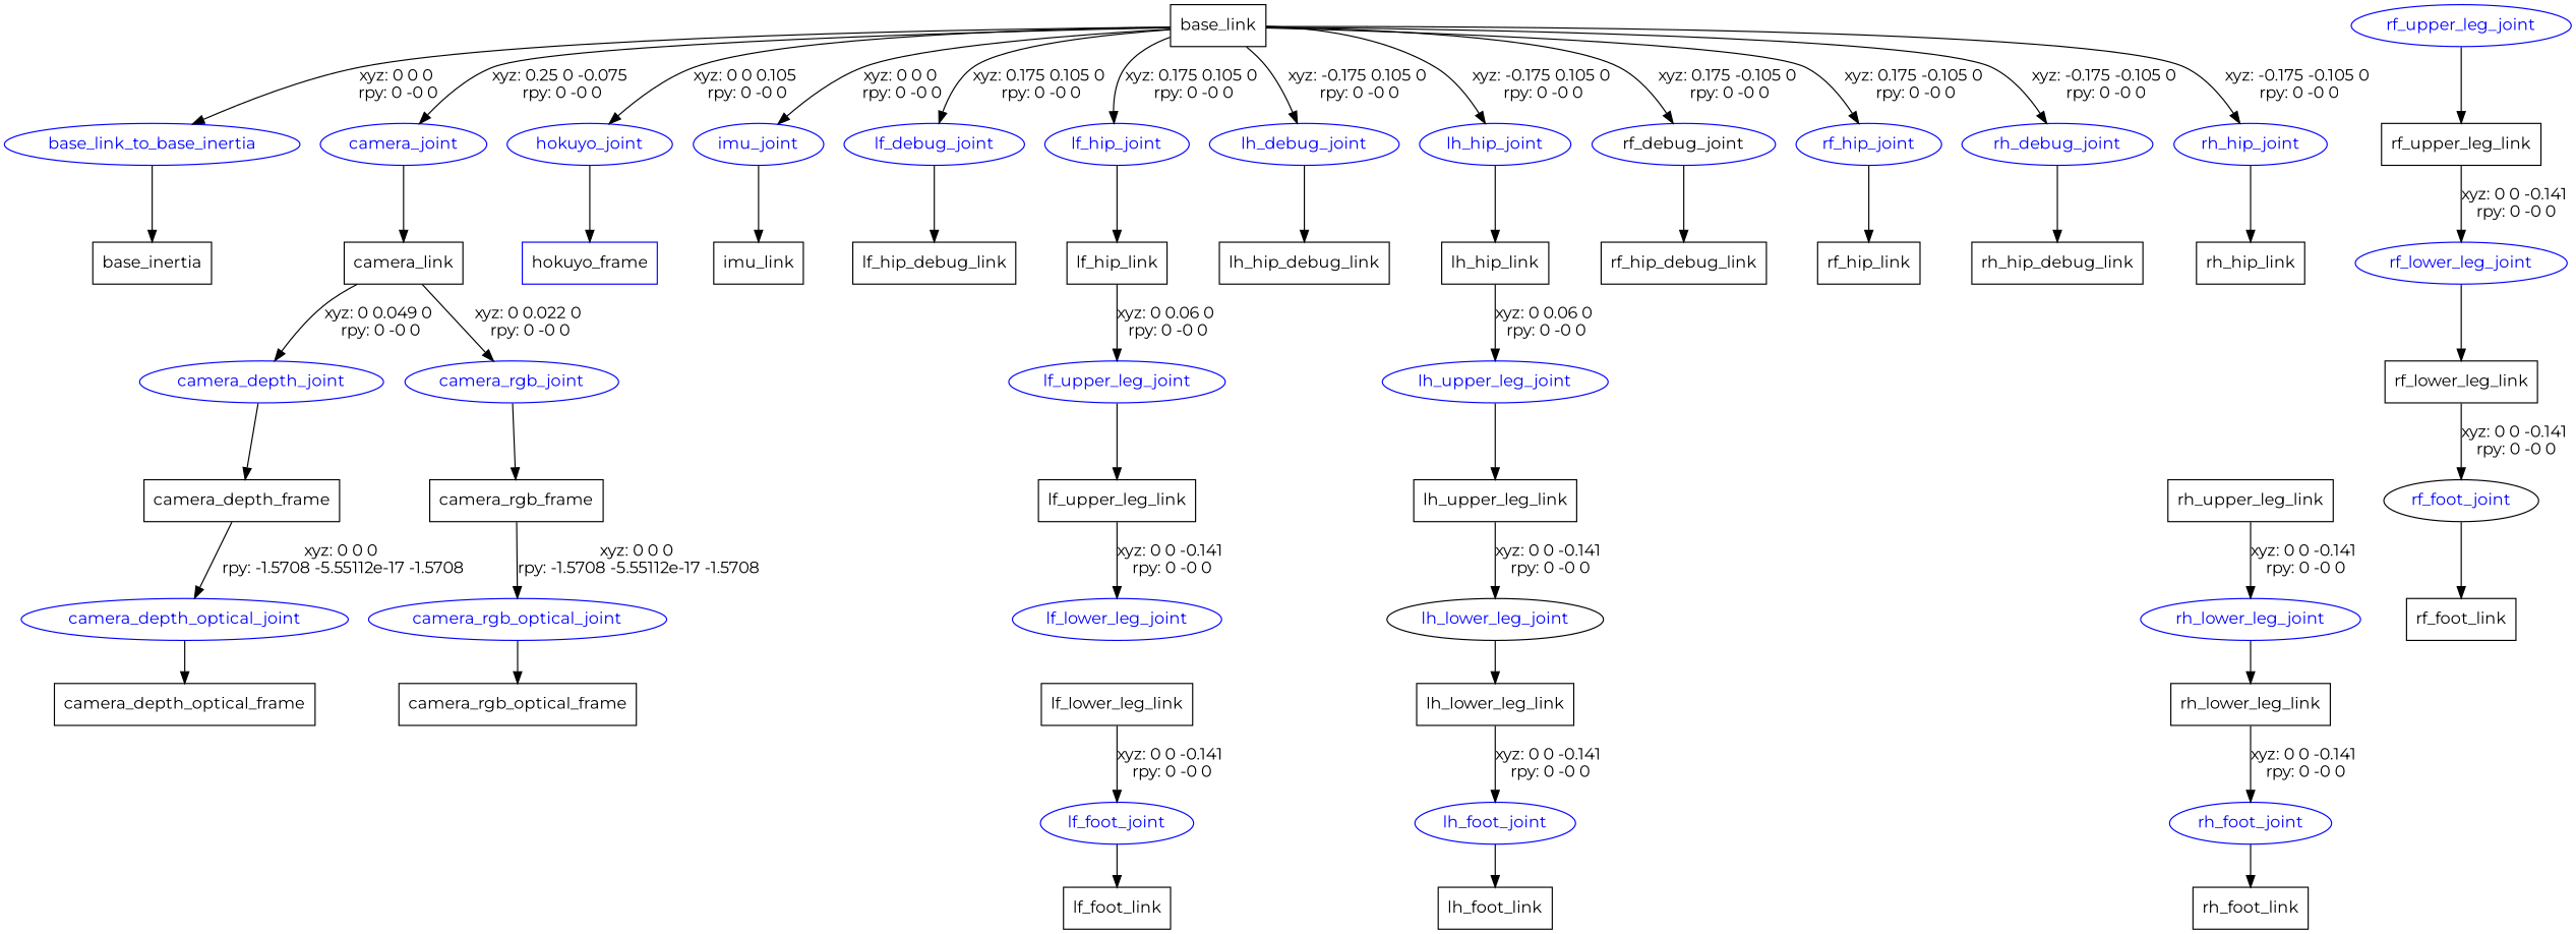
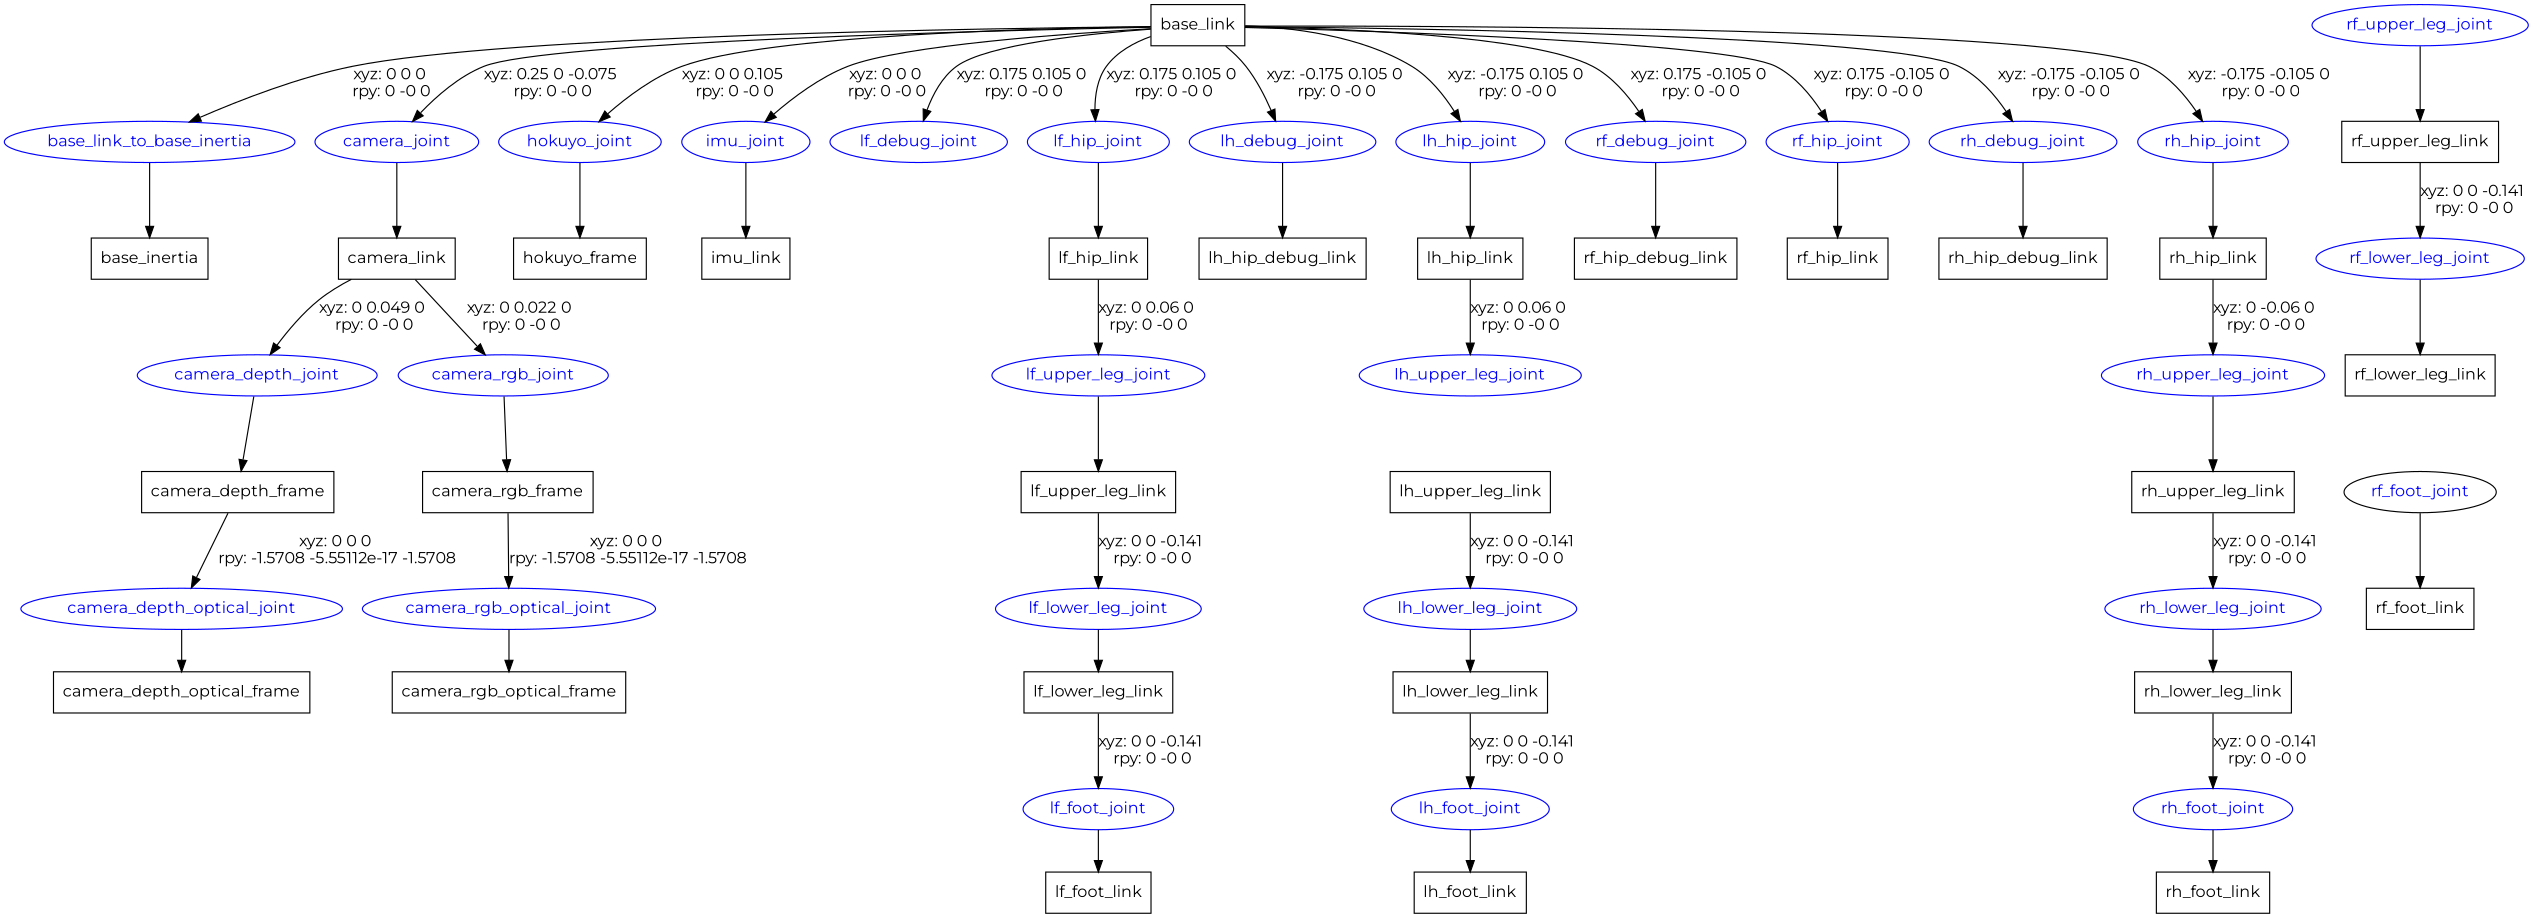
  digraph {
    fontname=Montserrat
    node [fontname=Montserrat shape=box]
    edge [fontname=Montserrat]
    n1 [label=base_link]
    base_link_to_base_inertia [color=blue fontcolor=blue shape=ellipse]
    camera_joint [color=blue fontcolor=blue shape=ellipse]
    hokuyo_joint [color=blue fontcolor=blue shape=ellipse]
    imu_joint [color=blue fontcolor=blue shape=ellipse]
    lf_debug_joint [color=blue fontcolor=blue shape=ellipse]
    lf_hip_joint [color=blue fontcolor=blue shape=ellipse]
    lh_debug_joint [color=blue fontcolor=blue shape=ellipse]
    lh_hip_joint [color=blue fontcolor=blue shape=ellipse]
-   rf_debug_joint [color=blue fontcolor=black shape=ellipse]
+   rf_debug_joint [color=blue fontcolor=blue shape=ellipse]
    rf_hip_joint [color=blue fontcolor=blue shape=ellipse]
    rh_debug_joint [color=blue fontcolor=blue shape=ellipse]
    rh_hip_joint [color=blue fontcolor=blue shape=ellipse]
    n14 [label=base_inertia]
    n15 [label=camera_link]
-   n16 [label=hokuyo_frame color=blue]
+   n16 [label=hokuyo_frame]
    n17 [label=imu_link]
-   n18 [label=lf_hip_debug_link]
    n19 [label=lf_hip_link]
    n20 [label=lh_hip_debug_link]
    n21 [label=lh_hip_link]
    n22 [label=rf_hip_debug_link]
    n23 [label=rf_hip_link]
    n24 [label=rh_hip_debug_link]
    n25 [label=rh_hip_link]
    camera_depth_joint [color=blue fontcolor=blue shape=ellipse]
    camera_rgb_joint [color=blue fontcolor=blue shape=ellipse]
    n28 [label=camera_depth_frame]
    n29 [label=camera_rgb_frame]
    camera_depth_optical_joint [color=blue fontcolor=blue shape=ellipse]
    n31 [label=camera_depth_optical_frame]
    camera_rgb_optical_joint [color=blue fontcolor=blue shape=ellipse]
    n33 [label=camera_rgb_optical_frame]
    lf_upper_leg_joint [color=blue fontcolor=blue shape=ellipse]
    n35 [label=lf_upper_leg_link]
    lf_lower_leg_joint [color=blue fontcolor=blue shape=ellipse]
    n37 [label=lf_lower_leg_link]
    lf_foot_joint [color=blue fontcolor=blue shape=ellipse]
    n39 [label=lf_foot_link]
    lh_upper_leg_joint [color=blue fontcolor=blue shape=ellipse]
    n41 [label=lh_upper_leg_link]
-   lh_lower_leg_joint [color=black fontcolor=blue shape=ellipse]
+   lh_lower_leg_joint [color=blue fontcolor=blue shape=ellipse]
    n43 [label=lh_lower_leg_link]
    lh_foot_joint [color=blue fontcolor=blue shape=ellipse]
    n45 [label=lh_foot_link]
    rf_upper_leg_joint [color=blue fontcolor=blue shape=ellipse]
    n47 [label=rf_upper_leg_link]
    rf_lower_leg_joint [color=blue fontcolor=blue shape=ellipse]
    n49 [label=rf_lower_leg_link]
    rf_foot_joint [color=black fontcolor=blue shape=ellipse]
    n51 [label=rf_foot_link]
+   rh_upper_leg_joint [color=blue fontcolor=blue shape=ellipse]
    n53 [label=rh_upper_leg_link]
    rh_lower_leg_joint [color=blue fontcolor=blue shape=ellipse]
    n55 [label=rh_lower_leg_link]
    rh_foot_joint [color=blue fontcolor=blue shape=ellipse]
    n57 [label=rh_foot_link]
    n1 -> base_link_to_base_inertia [label="xyz: 0 0 0 \nrpy: 0 -0 0"]
    n1 -> camera_joint [label="xyz: 0.25 0 -0.075 \nrpy: 0 -0 0"]
    n1 -> hokuyo_joint [label="xyz: 0 0 0.105 \nrpy: 0 -0 0"]
    n1 -> imu_joint [label="xyz: 0 0 0 \nrpy: 0 -0 0"]
    n1 -> lf_debug_joint [label="xyz: 0.175 0.105 0 \nrpy: 0 -0 0"]
    n1 -> lf_hip_joint [label="xyz: 0.175 0.105 0 \nrpy: 0 -0 0"]
    n1 -> lh_debug_joint [label="xyz: -0.175 0.105 0 \nrpy: 0 -0 0"]
    n1 -> lh_hip_joint [label="xyz: -0.175 0.105 0 \nrpy: 0 -0 0"]
    n1 -> rf_debug_joint [label="xyz: 0.175 -0.105 0 \nrpy: 0 -0 0"]
    n1 -> rf_hip_joint [label="xyz: 0.175 -0.105 0 \nrpy: 0 -0 0"]
    n1 -> rh_debug_joint [label="xyz: -0.175 -0.105 0 \nrpy: 0 -0 0"]
    n1 -> rh_hip_joint [label="xyz: -0.175 -0.105 0 \nrpy: 0 -0 0"]
    base_link_to_base_inertia -> n14
    camera_joint -> n15
    hokuyo_joint -> n16
    imu_joint -> n17
-   lf_debug_joint -> n18
    lf_hip_joint -> n19
    lh_debug_joint -> n20
    lh_hip_joint -> n21
    rf_debug_joint -> n22
    rf_hip_joint -> n23
    rh_debug_joint -> n24
    rh_hip_joint -> n25
    n15 -> camera_depth_joint [label="xyz: 0 0.049 0 \nrpy: 0 -0 0"]
    n15 -> camera_rgb_joint [label="xyz: 0 0.022 0 \nrpy: 0 -0 0"]
    n19 -> lf_upper_leg_joint [label="xyz: 0 0.06 0 \nrpy: 0 -0 0"]
    n21 -> lh_upper_leg_joint [label="xyz: 0 0.06 0 \nrpy: 0 -0 0"]
+   n25 -> rh_upper_leg_joint [label="xyz: 0 -0.06 0 \nrpy: 0 -0 0"]
    camera_depth_joint -> n28
    camera_rgb_joint -> n29
    n28 -> camera_depth_optical_joint [label="xyz: 0 0 0 \nrpy: -1.5708 -5.55112e-17 -1.5708"]
    n29 -> camera_rgb_optical_joint [label="xyz: 0 0 0 \nrpy: -1.5708 -5.55112e-17 -1.5708"]
    camera_depth_optical_joint -> n31
    camera_rgb_optical_joint -> n33
    lf_upper_leg_joint -> n35
    n35 -> lf_lower_leg_joint [label="xyz: 0 0 -0.141 \nrpy: 0 -0 0"]
+   lf_lower_leg_joint -> n37
    n37 -> lf_foot_joint [label="xyz: 0 0 -0.141 \nrpy: 0 -0 0"]
    lf_foot_joint -> n39
-   lh_upper_leg_joint -> n41
    n41 -> lh_lower_leg_joint [label="xyz: 0 0 -0.141 \nrpy: 0 -0 0"]
    lh_lower_leg_joint -> n43
    n43 -> lh_foot_joint [label="xyz: 0 0 -0.141 \nrpy: 0 -0 0"]
    lh_foot_joint -> n45
    rf_upper_leg_joint -> n47
    n47 -> rf_lower_leg_joint [label="xyz: 0 0 -0.141 \nrpy: 0 -0 0"]
    rf_lower_leg_joint -> n49
-   n49 -> rf_foot_joint [label="xyz: 0 0 -0.141 \nrpy: 0 -0 0"]
    rf_foot_joint -> n51
+   rh_upper_leg_joint -> n53
    n53 -> rh_lower_leg_joint [label="xyz: 0 0 -0.141 \nrpy: 0 -0 0"]
    rh_lower_leg_joint -> n55
    n55 -> rh_foot_joint [label="xyz: 0 0 -0.141 \nrpy: 0 -0 0"]
    rh_foot_joint -> n57
  }
